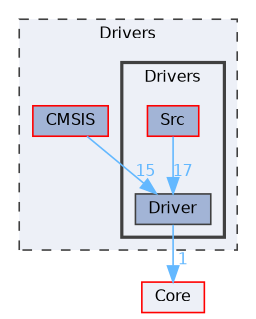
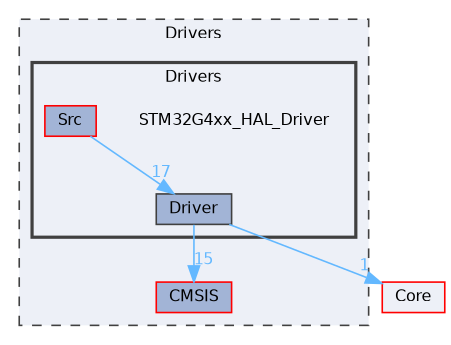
  digraph {
    compound=true
    node [fontname=Helvetica fontsize=10 shape=box color=red fillcolor="#a2b4d6" style=filled]
    edge [color=steelblue1 fontcolor=steelblue1 fontname=Helvetica fontsize=10 labeldistance=1.5 labelfontname=Helvetica labelfontsize=10]
+   n1 [height=0.2 label=STM32G4xx_HAL_Driver shape=plaintext width=0.4 color="" fillcolor="" style=""]
    n2 [color=grey25 height=0.2 label=Driver width=0.4]
    n3 [height=0.2 label=Src width=0.4]
    n4 [height=0.2 label=CMSIS width=0.4]
    n5 [fillcolor="#edf0f7" height=0.2 label=Core width=0.4]
    subgraph cluster_1 {
      bgcolor="#edf0f7"
      fontname=Helvetica
      fontsize=10
      label=Drivers
      pencolor=grey25
      style="filled,dashed"
      n4
      subgraph cluster_2 {
        bgcolor="#edf0f7"
        fontname=Helvetica
        fontsize=10
        label=Drivers
        pencolor=grey25
        style="filled,bold"
+       n1
        n2
        n3
      }
    }
-   n4 -> n2 [headlabel=15]
+   n2 -> n4 [headlabel=15]
    n2 -> n5 [headlabel=1]
    n3 -> n2 [headlabel=17]
  }
